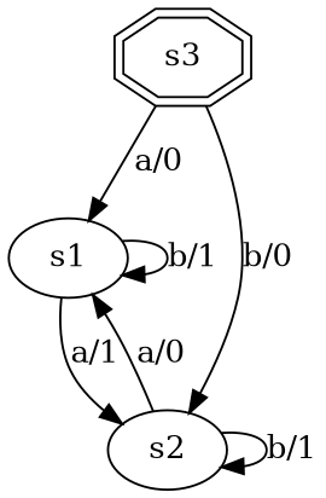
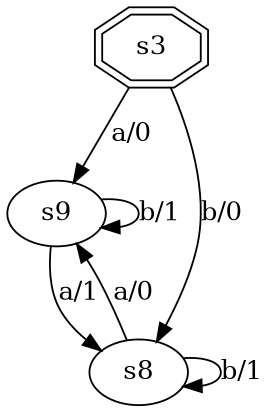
  digraph {
    n1 [label=s3 shape=doubleoctagon]
-   s1
-   s2
+   s1 [label=s9]
+   s2 [label=s8]
    n1 -> s1 [label="a/0"]
    n1 -> s2 [label="b/0"]
    s1 -> s1 [label="b/1"]
    s1 -> s2 [label="a/1"]
    s2 -> s1 [label="a/0"]
    s2 -> s2 [label="b/1"]
  }
